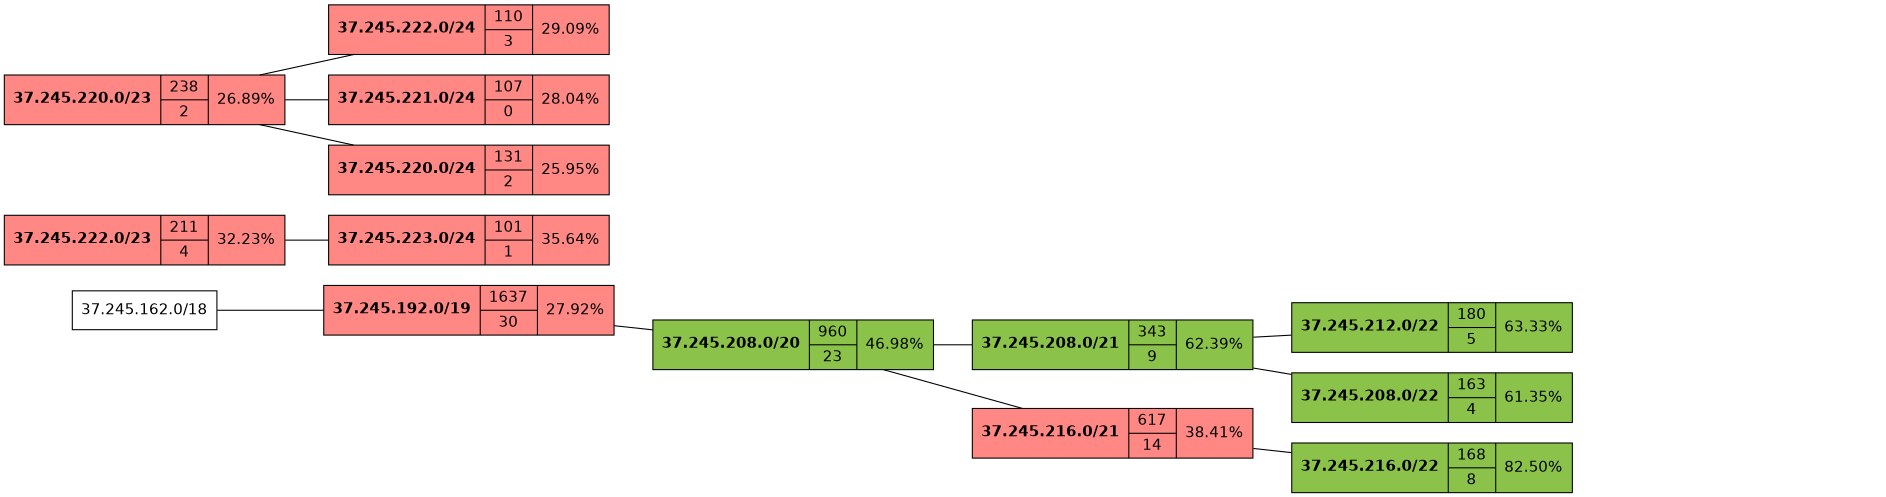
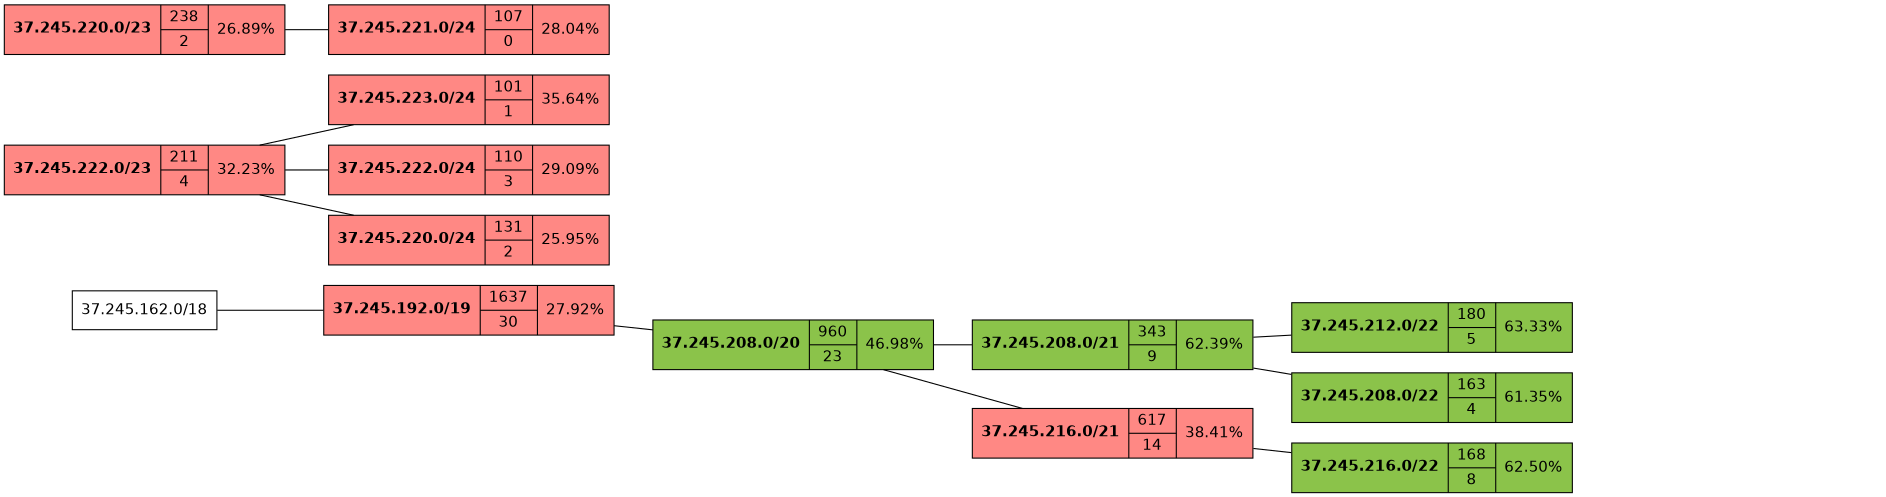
  graph {
    fontname=Helvetica
    rankdir=LR
    splines=false
    node [fillcolor="#FF8884" fontname=Helvetica shape=record style=filled]
    n1 [label=<{<B>37.245.200.0/21</B>|{174|1}|{0.00%}}> style=invis]
    n2 [label=<{<B>37.245.192.0/20</B>|{677|7}|{0.89%}}> style=invis]
    n3 [label=<{<B>37.245.192.0/21</B>|{503|6}|{1.19%}}> style=invis]
    n4 [label=<{<B>37.245.192.0/22</B>|{246|4}|{1.22%}}> style=invis]
    n5 [label=<{<B>37.245.196.0/22</B>|{257|2}|{1.17%}}> style=invis]
    n6 [fillcolor="#8bc34a" label=<{<B>37.245.212.0/22</B>|{180|5}|{63.33%}}>]
    n7 [fillcolor="#8bc34a" label=<{<B>37.245.208.0/21</B>|{343|9}|{62.39%}}>]
    n8 [fillcolor="#8bc34a" label=<{<B>37.245.208.0/22</B>|{163|4}|{61.35%}}>]
-   n9 [fillcolor="#8bc34a" label=<{<B>37.245.216.0/22</B>|{168|8}|{82.50%}}>]
+   n9 [fillcolor="#8bc34a" label=<{<B>37.245.216.0/22</B>|{168|8}|{62.50%}}>]
    n10 [label=<{<B>37.245.216.0/21</B>|{617|14}|{38.41%}}>]
    n11 [label=<{<B>37.245.192.0/23</B>|{123|2}|{0.81%}}> style=invis]
    n12 [label=<{<B>37.245.194.0/23</B>|{123|2}|{1.63%}}> style=invis]
    n13 [label=<{<B>37.245.196.0/23</B>|{153|2}|{0.65%}}> style=invis]
    n14 [label=<{<B>37.245.198.0/23</B>|{104|0}|{1.92%}}> style=invis]
    n15 [label=<{<B>37.245.223.0/24</B>|{101|1}|{35.64%}}>]
    n16 [label=<{<B>37.245.222.0/23</B>|{211|4}|{32.23%}}>]
    n17 [label=<{<B>37.245.222.0/24</B>|{110|3}|{29.09%}}>]
    n18 [label=<{<B>37.245.221.0/24</B>|{107|0}|{28.04%}}>]
    n19 [label=<{<B>37.245.220.0/23</B>|{238|2}|{26.89%}}>]
    n20 [label=<{<B>37.245.220.0/24</B>|{131|2}|{25.95%}}>]
    n21 [fillcolor="#8bc34a" label=<{<B>37.245.208.0/20</B>|{960|23}|{46.98%}}>]
    n22 [label=<{<B>37.245.192.0/19</B>|{1637|30}|{27.92%}}>]
    n23 [label="37.245.162.0/18" fillcolor="" style=""]
    n2 -- n1 [style=invis]
    n2 -- n3 [style=invis]
    n3 -- n4 [style=invis]
    n3 -- n5 [style=invis]
    n4 -- n11 [style=invis]
    n4 -- n12 [style=invis]
    n5 -- n13 [style=invis]
    n5 -- n14 [style=invis]
    n7 -- n6
    n7 -- n8
    n10 -- n9
    n16 -- n15
-   n19 -- n17
+   n16 -- n17
    n19 -- n18
-   n19 -- n20
+   n16 -- n20
    n21 -- n7
    n21 -- n10
    n22 -- n2 [style=invis]
    n22 -- n21
    n23 -- n22
  }
